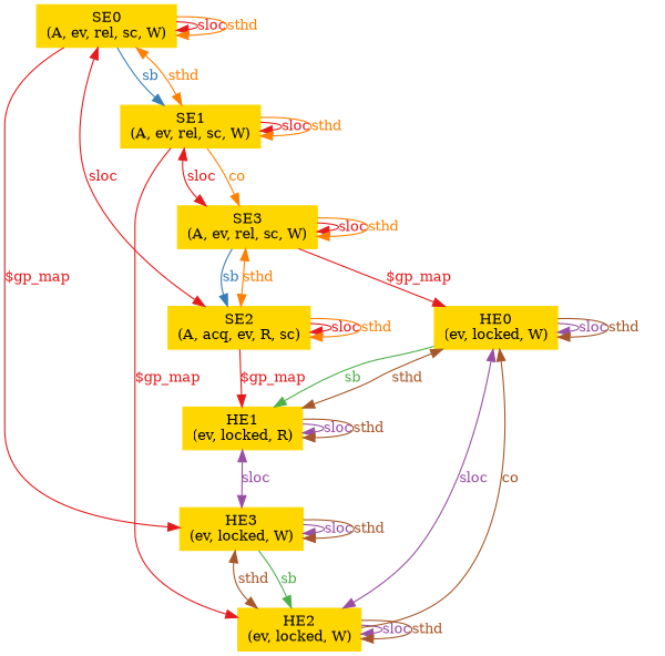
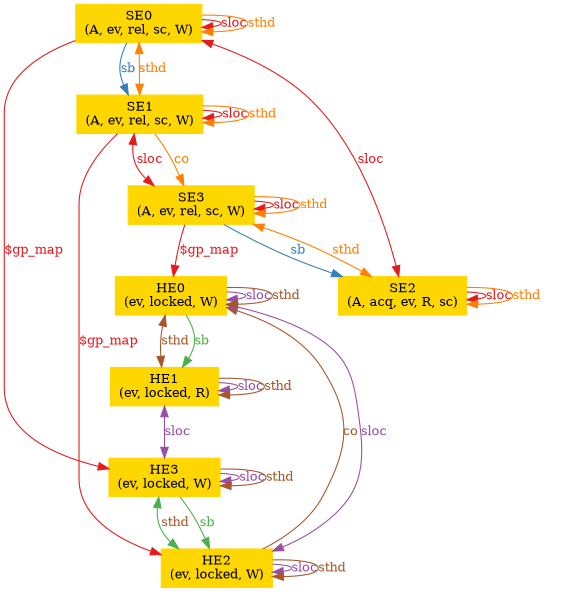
  digraph {
    fontsize=12
    rankdir=TB
    node [color="#ffd700" fontcolor="#000000" fontsize=12 shape=box style="filled, solid"]
    edge [color="#e41a1c" dir=forward fontcolor="#e41a1c" fontsize=12 style=solid uuid="<SE0, SE0>" weight=1]
    n1 [label="SE0\n(A, ev, rel, sc, W)" uuid=SE0]
    n2 [label="HE3\n(ev, locked, W)" uuid=HE3]
    n3 [label="SE1\n(A, ev, rel, sc, W)" uuid=SE1]
    n4 [label="SE2\n(A, acq, ev, R, sc)" uuid=SE2]
    n5 [label="HE2\n(ev, locked, W)" uuid=HE2]
    n6 [label="SE3\n(A, ev, rel, sc, W)" uuid=SE3]
    n7 [label="HE1\n(ev, locked, R)" uuid=HE1]
    n8 [label="HE0\n(ev, locked, W)" uuid=HE0]
    n1 -> n1 [label=sloc]
    n1 -> n1 [color="#ff7f00" fontcolor="#ff7f00" label=sthd]
    n1 -> n2 [label="$gp_map" uuid="<SE0, HE3>"]
    n1 -> n3 [color="#377eb8" fontcolor="#377eb8" label=sb uuid="<SE0, SE1>"]
    n1 -> n3 [color="#ff7f00" dir=both fontcolor="#ff7f00" label=sthd uuid="<SE0, SE1>"]
    n1 -> n4 [dir=both label=sloc uuid="<SE0, SE2>"]
    n2 -> n2 [color="#984ea3" fontcolor="#984ea3" label=sloc uuid="<HE3, HE3>"]
    n2 -> n2 [color="#a65628" fontcolor="#a65628" label=sthd uuid="<HE3, HE3>"]
    n2 -> n5 [color="#4daf4a" fontcolor="#4daf4a" label=sb uuid="<HE3, HE2>"]
-   n2 -> n5 [color="#a65628" dir=both fontcolor="#a65628" label=sthd uuid="<HE2, HE3>"]
+   n2 -> n5 [color="#4daf4a" dir=both fontcolor="#a65628" label=sthd uuid="<HE2, HE3>"]
    n3 -> n3 [label=sloc uuid="<SE1, SE1>"]
    n3 -> n3 [color="#ff7f00" fontcolor="#ff7f00" label=sthd uuid="<SE1, SE1>"]
    n3 -> n5 [label="$gp_map" uuid="<SE1, HE2>"]
    n3 -> n6 [color="#ff7f00" fontcolor="#ff7f00" label=co uuid="<SE1, SE3>"]
    n3 -> n6 [dir=both label=sloc uuid="<SE1, SE3>"]
    n4 -> n4 [label=sloc uuid="<SE2, SE2>"]
    n4 -> n4 [color="#ff7f00" fontcolor="#ff7f00" label=sthd uuid="<SE2, SE2>"]
-   n4 -> n7 [label="$gp_map" uuid="<SE2, HE1>"]
    n5 -> n5 [color="#984ea3" fontcolor="#984ea3" label=sloc uuid="<HE2, HE2>"]
    n5 -> n5 [color="#a65628" fontcolor="#a65628" label=sthd uuid="<HE2, HE2>"]
    n6 -> n4 [color="#377eb8" fontcolor="#377eb8" label=sb uuid="<SE3, SE2>"]
    n6 -> n4 [color="#ff7f00" dir=both fontcolor="#ff7f00" label=sthd uuid="<SE2, SE3>"]
    n6 -> n6 [label=sloc uuid="<SE3, SE3>"]
    n6 -> n6 [color="#ff7f00" fontcolor="#ff7f00" label=sthd uuid="<SE3, SE3>"]
    n6 -> n8 [label="$gp_map" uuid="<SE3, HE0>"]
    n7 -> n2 [color="#984ea3" dir=both fontcolor="#984ea3" label=sloc uuid="<HE1, HE3>"]
    n7 -> n7 [color="#984ea3" fontcolor="#984ea3" label=sloc uuid="<HE1, HE1>"]
    n7 -> n7 [color="#a65628" fontcolor="#a65628" label=sthd uuid="<HE1, HE1>"]
    n8 -> n5 [color="#a65628" dir=back fontcolor="#a65628" label=co uuid="<HE2, HE0>"]
    n8 -> n5 [color="#984ea3" dir=both fontcolor="#984ea3" label=sloc uuid="<HE0, HE2>"]
    n8 -> n7 [color="#4daf4a" fontcolor="#4daf4a" label=sb uuid="<HE0, HE1>"]
    n8 -> n7 [color="#a65628" dir=both fontcolor="#a65628" label=sthd uuid="<HE0, HE1>"]
    n8 -> n8 [color="#984ea3" fontcolor="#984ea3" label=sloc uuid="<HE0, HE0>"]
    n8 -> n8 [color="#a65628" fontcolor="#a65628" label=sthd uuid="<HE0, HE0>"]
  }
